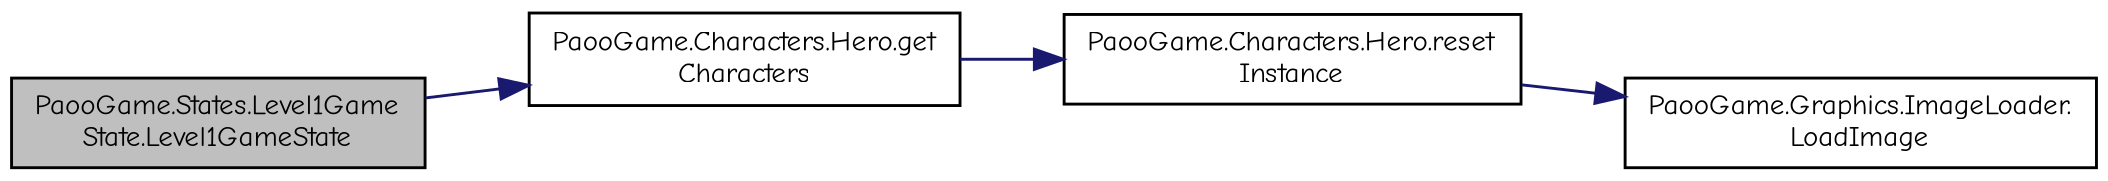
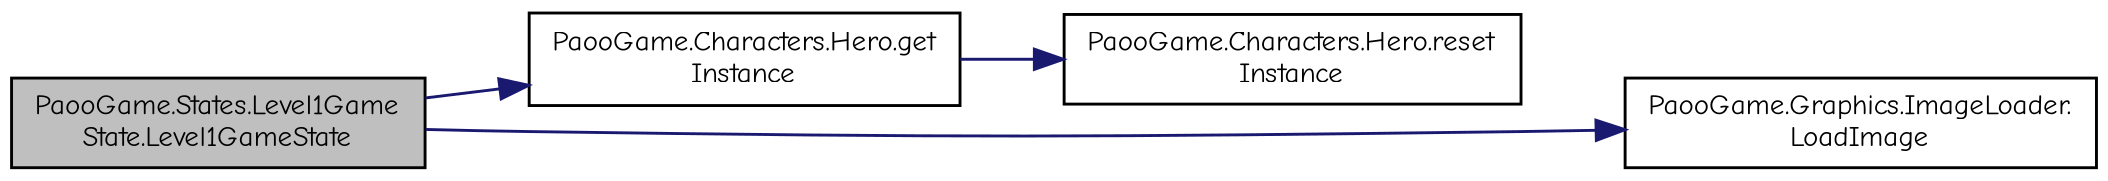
  digraph {
    fontname="Comic Neue"
    rankdir=LR
    node [color=black fillcolor=white fontname="Comic Neue" fontsize=10 shape=record style=filled]
    edge [color=midnightblue fontname="Comic Neue" fontsize=10 labelfontname=Helvetica labelfontsize=10 style=solid]
    n1 [fillcolor=grey75 fontcolor=black height=0.2 label="PaooGame.States.Level1Game\lState.Level1GameState" width=0.4]
-   n2 [height=0.2 label="PaooGame.Characters.Hero.get\lCharacters" width=0.4]
+   n2 [height=0.2 label="PaooGame.Characters.Hero.get\lInstance" width=0.4]
    n3 [height=0.2 label="PaooGame.Graphics.ImageLoader.\lLoadImage" width=0.4]
    n4 [height=0.2 label="PaooGame.Characters.Hero.reset\lInstance" width=0.4]
    n1 -> n2
-   n4 -> n3
+   n1 -> n3
    n2 -> n4
  }
